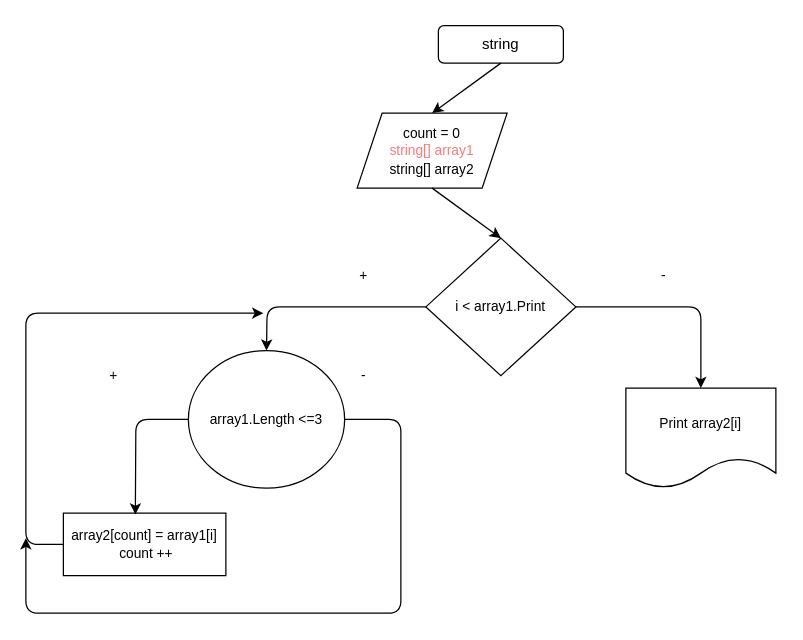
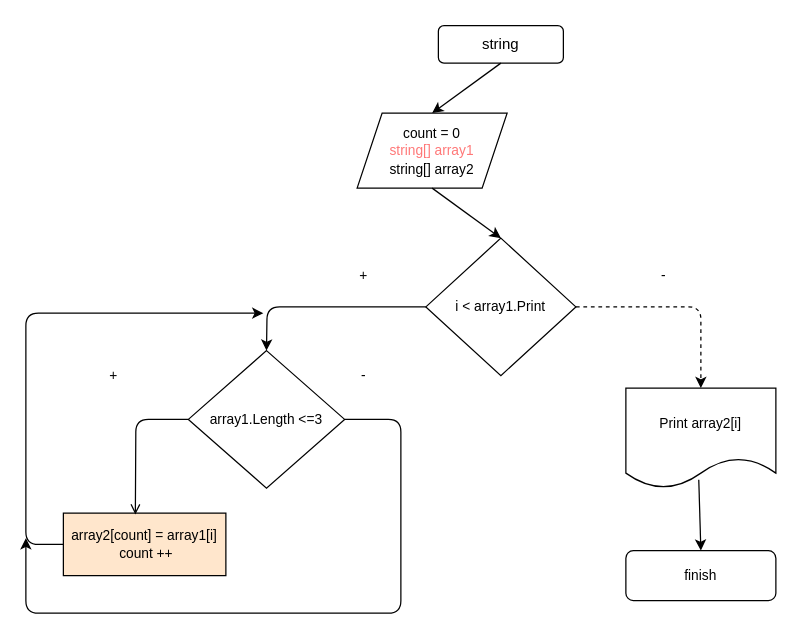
  <mxCell id="0" />
  <mxCell id="1" parent="0" />
  <mxCell id="2" value="string" style="rounded=1;whiteSpace=wrap;html=1;" vertex="1" parent="1"><mxGeometry x="350" y="20" width="100" height="30" as="geometry" /></mxCell>
  <mxCell id="3" value="&lt;font style=&quot;font-size: 11px;&quot;&gt;count = 0&lt;br&gt;&lt;/font&gt;&lt;div style=&quot;color: rgb(200, 200, 200); background-color: rgb(0, 0, 0); font-family: Consolas, &amp;quot;Courier New&amp;quot;, monospace; font-weight: normal; line-height: 19px; font-size: 11px;&quot;&gt;&lt;div&gt;&lt;/div&gt;&lt;/div&gt;&lt;font style=&quot;font-size: 11px;&quot;&gt;&lt;font style=&quot;font-size: 11px;&quot; color=&quot;#ff7878&quot;&gt;string[] array1&lt;br&gt;&lt;/font&gt;string[] array2&lt;/font&gt;" style="shape=parallelogram;perimeter=parallelogramPerimeter;whiteSpace=wrap;html=1;fixedSize=1;" vertex="1" parent="1"><mxGeometry x="285" y="90" width="120" height="60" as="geometry" /></mxCell>
  <mxCell id="4" value="i &amp;lt; array1.Print" style="rhombus;whiteSpace=wrap;html=1;fontSize=11;" vertex="1" parent="1"><mxGeometry x="340" y="190" width="120" height="110" as="geometry" /></mxCell>
  <mxCell id="5" value="+" style="text;html=1;align=center;verticalAlign=middle;resizable=0;points=[];autosize=1;strokeColor=none;fillColor=none;fontSize=11;" vertex="1" parent="1"><mxGeometry x="275" y="205" width="30" height="30" as="geometry" /></mxCell>
  <mxCell id="6" value="-" style="text;html=1;align=center;verticalAlign=middle;resizable=0;points=[];autosize=1;strokeColor=none;fillColor=none;fontSize=11;" vertex="1" parent="1"><mxGeometry x="515" y="205" width="30" height="30" as="geometry" /></mxCell>
- <mxCell id="7" value="array1.Length &amp;lt;=3" style="ellipse;whiteSpace=wrap;html=1;fontSize=11;" vertex="1" parent="1"><mxGeometry x="150" y="280" width="125" height="110" as="geometry" /></mxCell>
+ <mxCell id="7" value="array1.Length &amp;lt;=3" style="rhombus;whiteSpace=wrap;html=1;fontSize=11;" vertex="1" parent="1"><mxGeometry x="150" y="280" width="125" height="110" as="geometry" /></mxCell>
  <mxCell id="8" value="+" style="text;html=1;align=center;verticalAlign=middle;resizable=0;points=[];autosize=1;strokeColor=none;fillColor=none;fontSize=11;" vertex="1" parent="1"><mxGeometry x="75" y="285" width="30" height="30" as="geometry" /></mxCell>
  <mxCell id="9" value="-" style="text;html=1;align=center;verticalAlign=middle;resizable=0;points=[];autosize=1;strokeColor=none;fillColor=none;fontSize=11;" vertex="1" parent="1"><mxGeometry x="275" y="285" width="30" height="30" as="geometry" /></mxCell>
  <mxCell id="10" value="" style="endArrow=classic;html=1;fontSize=11;exitX=0.5;exitY=1;exitDx=0;exitDy=0;entryX=0.5;entryY=0;entryDx=0;entryDy=0;" edge="1" parent="1" source="2" target="3"><mxGeometry width="50" height="50" relative="1" as="geometry"><mxPoint x="240" y="160" as="sourcePoint" /><mxPoint x="290" y="110" as="targetPoint" /></mxGeometry></mxCell>
  <mxCell id="11" value="" style="endArrow=classic;html=1;fontSize=11;exitX=0.5;exitY=1;exitDx=0;exitDy=0;entryX=0.5;entryY=0;entryDx=0;entryDy=0;" edge="1" parent="1" source="3" target="4"><mxGeometry width="50" height="50" relative="1" as="geometry"><mxPoint x="240" y="160" as="sourcePoint" /><mxPoint x="290" y="110" as="targetPoint" /></mxGeometry></mxCell>
  <mxCell id="12" value="" style="endArrow=classic;html=1;fontSize=11;exitX=0;exitY=0.5;exitDx=0;exitDy=0;entryX=0.5;entryY=0;entryDx=0;entryDy=0;" edge="1" parent="1" source="4" target="7"><mxGeometry width="50" height="50" relative="1" as="geometry"><mxPoint x="240" y="260" as="sourcePoint" /><mxPoint x="200" y="250" as="targetPoint" /><Array as="points"><mxPoint x="213" y="245" /></Array></mxGeometry></mxCell>
- <mxCell id="13" value="array2[count] = array1[i]&lt;br&gt;&amp;nbsp;count ++" style="rounded=0;whiteSpace=wrap;html=1;fontSize=11;" vertex="1" parent="1"><mxGeometry x="50" y="410" width="130" height="50" as="geometry" /></mxCell>
- <mxCell id="14" value="" style="endArrow=classic;html=1;fontSize=11;exitX=0;exitY=0.5;exitDx=0;exitDy=0;entryX=0.443;entryY=0.022;entryDx=0;entryDy=0;entryPerimeter=0;" edge="1" parent="1" source="7" target="13"><mxGeometry width="50" height="50" relative="1" as="geometry"><mxPoint x="240" y="360" as="sourcePoint" /><mxPoint x="290" y="310" as="targetPoint" /><Array as="points"><mxPoint x="108" y="335" /></Array></mxGeometry></mxCell>
+ <mxCell id="13" value="array2[count] = array1[i]&lt;br&gt;&amp;nbsp;count ++" style="rounded=0;whiteSpace=wrap;html=1;fontSize=11;fillColor=#ffe6cc;" vertex="1" parent="1"><mxGeometry x="50" y="410" width="130" height="50" as="geometry" /></mxCell>
+ <mxCell id="14" value="" style="endArrow=open;html=1;fontSize=11;exitX=0;exitY=0.5;exitDx=0;exitDy=0;entryX=0.443;entryY=0.022;entryDx=0;entryDy=0;entryPerimeter=0;" edge="1" parent="1" source="7" target="13"><mxGeometry width="50" height="50" relative="1" as="geometry"><mxPoint x="240" y="360" as="sourcePoint" /><mxPoint x="290" y="310" as="targetPoint" /><Array as="points"><mxPoint x="108" y="335" /></Array></mxGeometry></mxCell>
  <mxCell id="15" value="" style="endArrow=classic;html=1;fontSize=11;exitX=0;exitY=0.5;exitDx=0;exitDy=0;" edge="1" parent="1" source="13"><mxGeometry width="50" height="50" relative="1" as="geometry"><mxPoint y="430" as="sourcePoint" x="40" /><mxPoint x="210" y="250" as="targetPoint" /><Array as="points"><mxPoint x="20" y="435" /><mxPoint x="20" y="250" /></Array></mxGeometry></mxCell>
  <mxCell id="16" value="" style="endArrow=classic;html=1;fontSize=11;exitX=1;exitY=0.5;exitDx=0;exitDy=0;" edge="1" parent="1" source="7"><mxGeometry width="50" height="50" relative="1" as="geometry"><mxPoint x="210" y="380" as="sourcePoint" /><mxPoint x="20" y="430" as="targetPoint" /><Array as="points"><mxPoint x="320" y="335" /><mxPoint x="320" y="490" /><mxPoint x="150" y="490" /><mxPoint x="20" y="490" /></Array></mxGeometry></mxCell>
  <mxCell id="17" value="Print array2[i]" style="shape=document;whiteSpace=wrap;html=1;boundedLbl=1;fontSize=11;" vertex="1" parent="1"><mxGeometry x="500" y="310" width="120" height="80" as="geometry" /></mxCell>
- <mxCell id="19" value="" style="endArrow=classic;html=1;fontSize=11;exitX=1;exitY=0.5;exitDx=0;exitDy=0;entryX=0.5;entryY=0;entryDx=0;entryDy=0;" edge="1" parent="1" source="4" target="17"><mxGeometry width="50" height="50" relative="1" as="geometry"><mxPoint x="530" y="350" as="sourcePoint" /><mxPoint x="580" y="300" as="targetPoint" /><Array as="points"><mxPoint x="560" y="245" /></Array></mxGeometry></mxCell>
+ <mxCell id="18" value="finish" style="rounded=1;whiteSpace=wrap;html=1;fontSize=11;" vertex="1" parent="1"><mxGeometry x="500" y="440" width="120" height="40" as="geometry" /></mxCell>
+ <mxCell id="19" value="" style="endArrow=classic;html=1;fontSize=11;exitX=1;exitY=0.5;exitDx=0;exitDy=0;entryX=0.5;entryY=0;entryDx=0;entryDy=0;dashed=1;" edge="1" parent="1" source="4" target="17"><mxGeometry width="50" height="50" relative="1" as="geometry"><mxPoint x="530" y="350" as="sourcePoint" /><mxPoint x="580" y="300" as="targetPoint" /><Array as="points"><mxPoint x="560" y="245" /></Array></mxGeometry></mxCell>
+ <mxCell id="20" value="" style="endArrow=classic;html=1;fontSize=11;exitX=0.486;exitY=0.917;exitDx=0;exitDy=0;exitPerimeter=0;entryX=0.5;entryY=0;entryDx=0;entryDy=0;" edge="1" parent="1" source="17" target="18"><mxGeometry width="50" height="50" relative="1" as="geometry"><mxPoint x="530" y="350" as="sourcePoint" /><mxPoint x="580" y="300" as="targetPoint" /></mxGeometry></mxCell>
